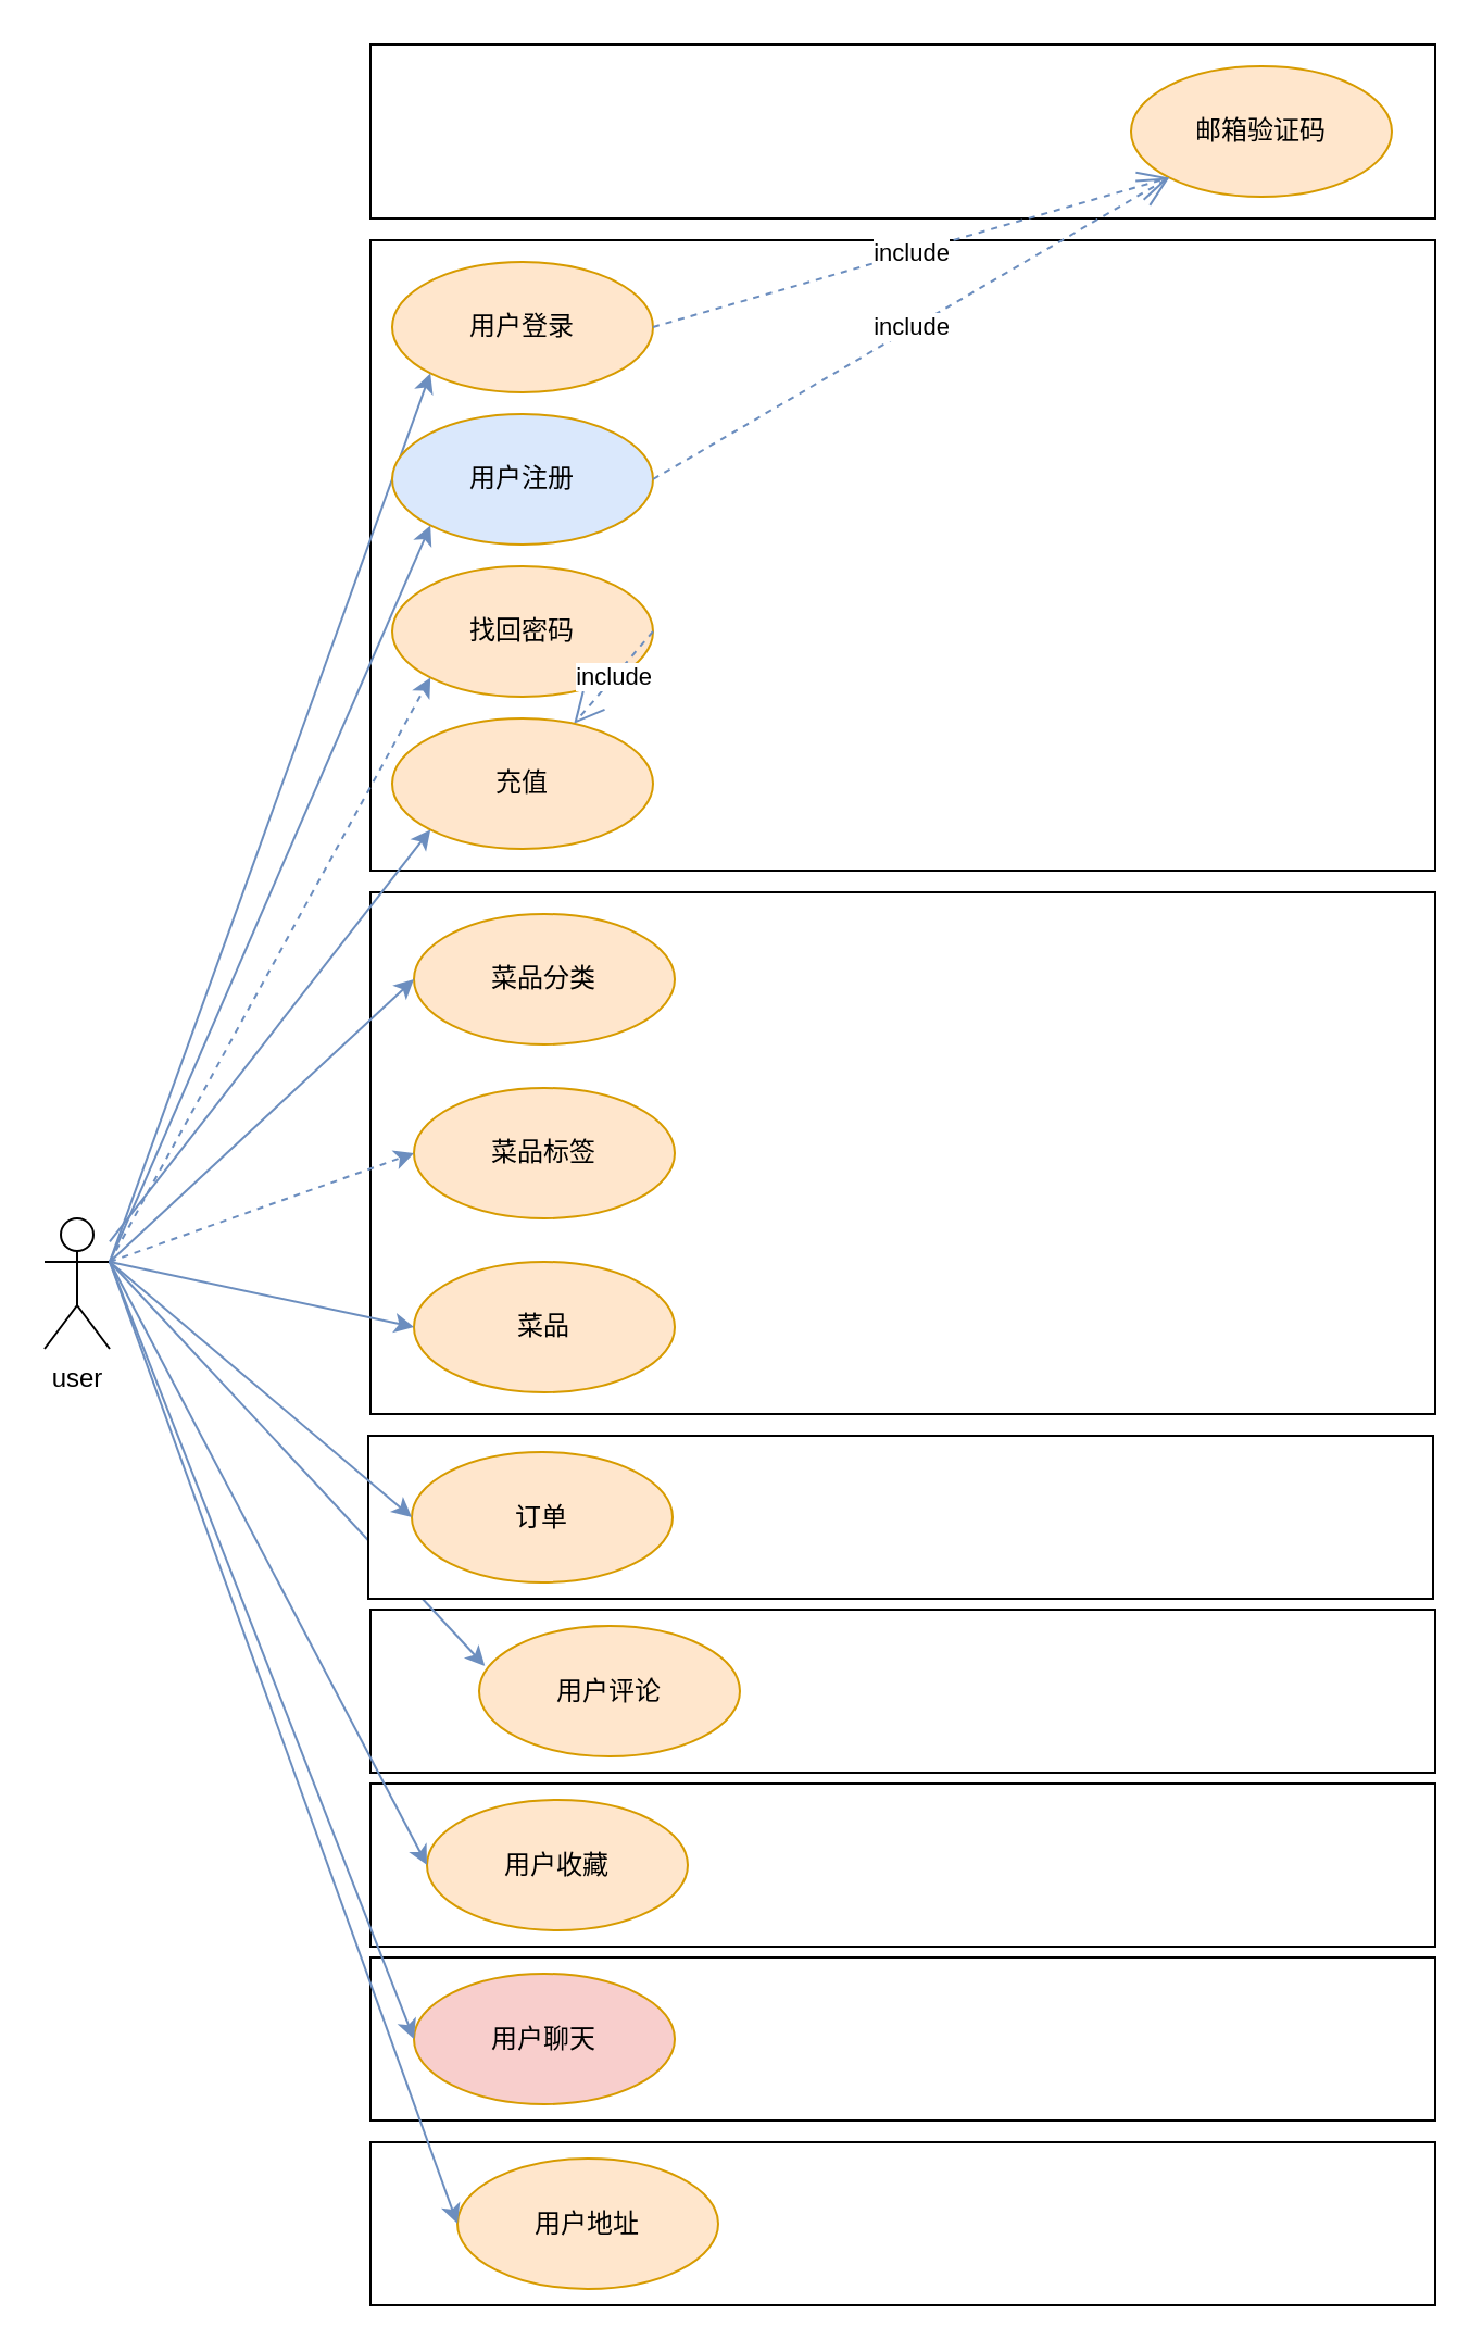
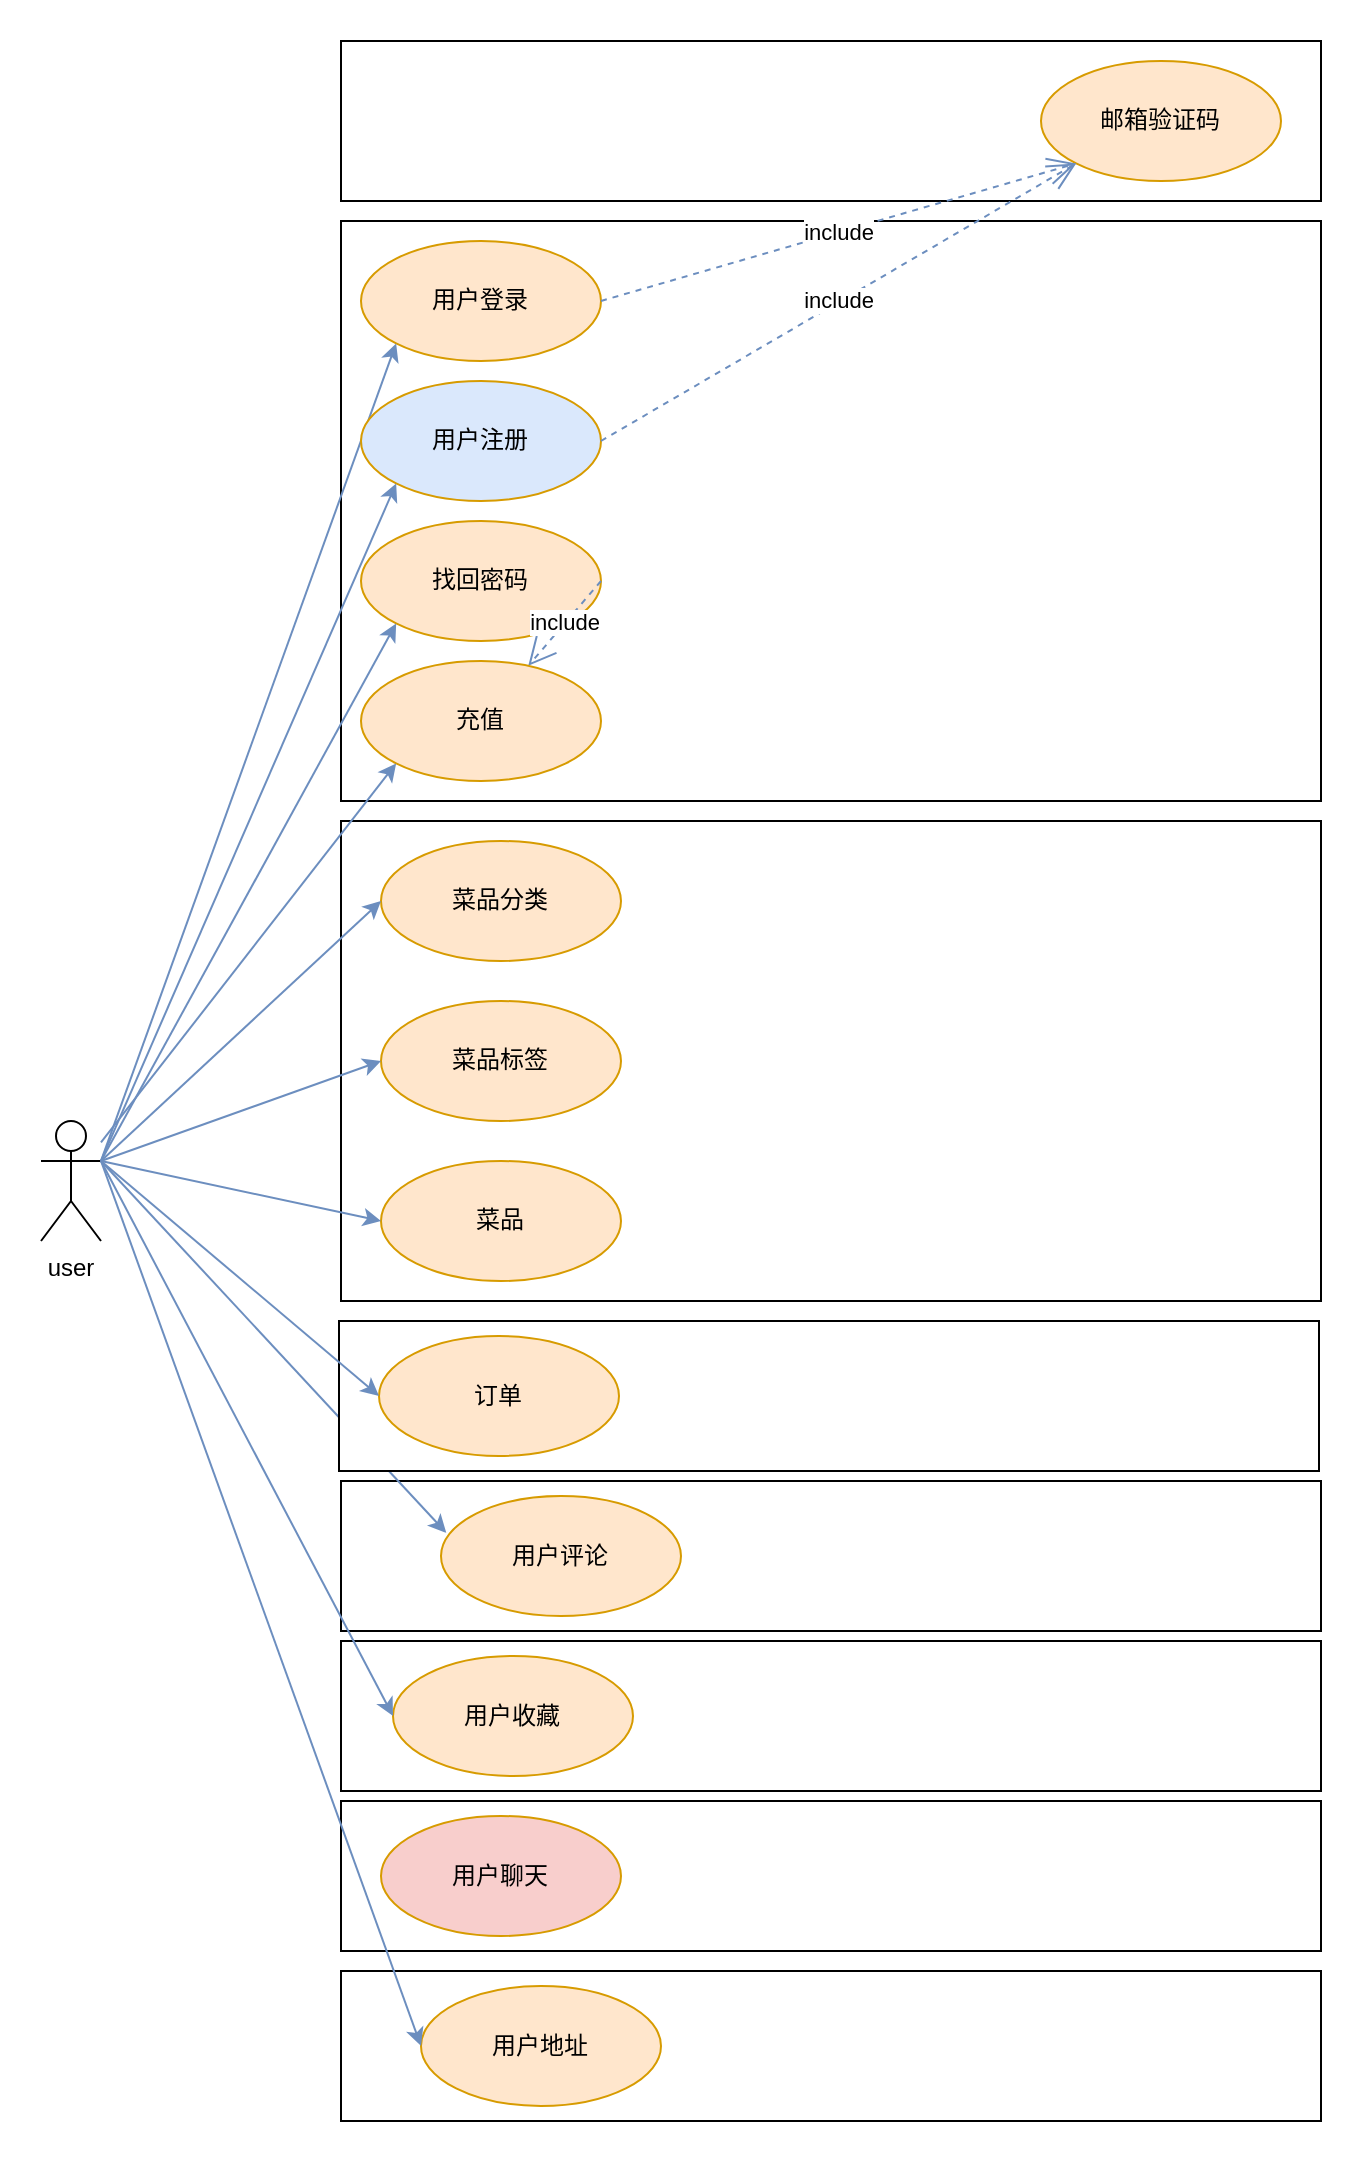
  <mxCell id="0" />
  <mxCell id="1" parent="0" />
  <mxCell id="2" value="" style="rounded=0;whiteSpace=wrap;html=1;" parent="1" vertex="1"><mxGeometry x="170" y="20" width="490" height="80" as="geometry" /></mxCell>
  <mxCell id="3" value="user" style="shape=umlActor;verticalLabelPosition=bottom;verticalAlign=top;html=1;outlineConnect=0;" parent="1" vertex="1"><mxGeometry x="20" y="560" width="30" height="60" as="geometry" /></mxCell>
  <mxCell id="4" value="" style="rounded=0;whiteSpace=wrap;html=1;" parent="1" vertex="1"><mxGeometry x="170" y="110" width="490" height="290" as="geometry" /></mxCell>
  <mxCell id="5" value="用户登录" style="ellipse;whiteSpace=wrap;html=1;fillColor=#ffe6cc;strokeColor=#d79b00;" parent="1" vertex="1"><mxGeometry x="180" y="120" width="120" height="60" as="geometry" /></mxCell>
  <mxCell id="6" value="" style="endArrow=classic;html=1;rounded=0;exitX=1;exitY=0.333;exitDx=0;exitDy=0;exitPerimeter=0;entryX=0;entryY=1;entryDx=0;entryDy=0;fillColor=#dae8fc;strokeColor=#6c8ebf;" parent="1" source="3" target="5" edge="1"><mxGeometry width="50" height="50" relative="1" as="geometry"><mxPoint x="110" y="370" as="sourcePoint" /><mxPoint x="160" y="320" as="targetPoint" /></mxGeometry></mxCell>
  <mxCell id="7" value="邮箱验证码" style="ellipse;whiteSpace=wrap;html=1;fillColor=#ffe6cc;strokeColor=#d79b00;" parent="1" vertex="1"><mxGeometry x="520" y="30" width="120" height="60" as="geometry" /></mxCell>
  <mxCell id="8" value="include" style="endArrow=open;endSize=12;dashed=1;html=1;rounded=0;exitX=1;exitY=0.5;exitDx=0;exitDy=0;entryX=0;entryY=1;entryDx=0;entryDy=0;fillColor=#dae8fc;strokeColor=#6c8ebf;" parent="1" source="5" target="7" edge="1"><mxGeometry width="160" relative="1" as="geometry"><mxPoint x="340" y="315" as="sourcePoint" /><mxPoint x="500" y="315" as="targetPoint" /></mxGeometry></mxCell>
  <mxCell id="9" value="用户注册" style="ellipse;whiteSpace=wrap;html=1;fillColor=#dae8fc;strokeColor=#d79b00;" parent="1" vertex="1"><mxGeometry x="180" y="190" width="120" height="60" as="geometry" /></mxCell>
  <mxCell id="10" value="include" style="endArrow=open;endSize=12;dashed=1;html=1;rounded=0;exitX=1;exitY=0.5;exitDx=0;exitDy=0;fillColor=#dae8fc;strokeColor=#6c8ebf;entryX=0;entryY=1;entryDx=0;entryDy=0;" parent="1" source="9" target="7" edge="1"><mxGeometry width="160" relative="1" as="geometry"><mxPoint x="360" y="345" as="sourcePoint" /><mxPoint x="550" y="100" as="targetPoint" /></mxGeometry></mxCell>
  <mxCell id="11" value="" style="endArrow=classic;html=1;rounded=0;exitX=1;exitY=0.333;exitDx=0;exitDy=0;exitPerimeter=0;fillColor=#dae8fc;strokeColor=#6c8ebf;entryX=0;entryY=1;entryDx=0;entryDy=0;" parent="1" source="3" target="9" edge="1"><mxGeometry width="50" height="50" relative="1" as="geometry"><mxPoint x="130" y="440" as="sourcePoint" /><mxPoint x="60" y="210" as="targetPoint" /></mxGeometry></mxCell>
  <mxCell id="12" value="找回密码" style="ellipse;whiteSpace=wrap;html=1;fillColor=#ffe6cc;strokeColor=#d79b00;" parent="1" vertex="1"><mxGeometry x="180" y="260" width="120" height="60" as="geometry" /></mxCell>
- <mxCell id="13" value="" style="endArrow=classic;html=1;rounded=0;exitX=1;exitY=0.333;exitDx=0;exitDy=0;exitPerimeter=0;fillColor=#dae8fc;strokeColor=#6c8ebf;entryX=0;entryY=1;entryDx=0;entryDy=0;dashed=1;" parent="1" source="3" target="12" edge="1"><mxGeometry width="50" height="50" relative="1" as="geometry"><mxPoint x="140" y="503" as="sourcePoint" /><mxPoint x="324" y="310" as="targetPoint" /></mxGeometry></mxCell>
+ <mxCell id="13" value="" style="endArrow=classic;html=1;rounded=0;exitX=1;exitY=0.333;exitDx=0;exitDy=0;exitPerimeter=0;fillColor=#dae8fc;strokeColor=#6c8ebf;entryX=0;entryY=1;entryDx=0;entryDy=0;" parent="1" source="3" target="12" edge="1"><mxGeometry width="50" height="50" relative="1" as="geometry"><mxPoint x="140" y="503" as="sourcePoint" /><mxPoint x="324" y="310" as="targetPoint" /></mxGeometry></mxCell>
  <mxCell id="14" value="include" style="endArrow=open;endSize=12;dashed=1;html=1;rounded=0;exitX=1;exitY=0.5;exitDx=0;exitDy=0;fillColor=#dae8fc;strokeColor=#6c8ebf;" parent="1" source="12" target="37" edge="1"><mxGeometry width="160" relative="1" as="geometry"><mxPoint x="430" y="352" as="sourcePoint" /><mxPoint x="572" y="265" as="targetPoint" /></mxGeometry></mxCell>
  <mxCell id="15" value="" style="rounded=0;whiteSpace=wrap;html=1;" parent="1" vertex="1"><mxGeometry x="170" y="410" width="490" height="240" as="geometry" /></mxCell>
  <mxCell id="16" value="菜品分类" style="ellipse;whiteSpace=wrap;html=1;fillColor=#ffe6cc;strokeColor=#d79b00;" parent="1" vertex="1"><mxGeometry x="190" y="420" width="120" height="60" as="geometry" /></mxCell>
  <mxCell id="17" value="" style="endArrow=classic;html=1;rounded=0;exitX=1;exitY=0.333;exitDx=0;exitDy=0;exitPerimeter=0;fillColor=#dae8fc;strokeColor=#6c8ebf;entryX=0;entryY=0.5;entryDx=0;entryDy=0;" parent="1" source="3" target="16" edge="1"><mxGeometry width="50" height="50" relative="1" as="geometry"><mxPoint x="170" y="612" as="sourcePoint" /><mxPoint x="357" y="390" as="targetPoint" /></mxGeometry></mxCell>
  <mxCell id="18" value="菜品标签" style="ellipse;whiteSpace=wrap;html=1;fillColor=#ffe6cc;strokeColor=#d79b00;" parent="1" vertex="1"><mxGeometry x="190" y="500" width="120" height="60" as="geometry" /></mxCell>
- <mxCell id="19" value="" style="endArrow=classic;html=1;rounded=0;exitX=1;exitY=0.333;exitDx=0;exitDy=0;exitPerimeter=0;fillColor=#dae8fc;strokeColor=#6c8ebf;entryX=0;entryY=0.5;entryDx=0;entryDy=0;dashed=1;" parent="1" source="3" target="18" edge="1"><mxGeometry width="50" height="50" relative="1" as="geometry"><mxPoint x="150" y="370" as="sourcePoint" /><mxPoint x="274" y="390" as="targetPoint" /></mxGeometry></mxCell>
+ <mxCell id="19" value="" style="endArrow=classic;html=1;rounded=0;exitX=1;exitY=0.333;exitDx=0;exitDy=0;exitPerimeter=0;fillColor=#dae8fc;strokeColor=#6c8ebf;entryX=0;entryY=0.5;entryDx=0;entryDy=0;" parent="1" source="3" target="18" edge="1"><mxGeometry width="50" height="50" relative="1" as="geometry"><mxPoint x="150" y="370" as="sourcePoint" /><mxPoint x="274" y="390" as="targetPoint" /></mxGeometry></mxCell>
  <mxCell id="20" value="菜品" style="ellipse;whiteSpace=wrap;html=1;fillColor=#ffe6cc;strokeColor=#d79b00;" parent="1" vertex="1"><mxGeometry x="190" y="580" width="120" height="60" as="geometry" /></mxCell>
  <mxCell id="21" value="" style="endArrow=classic;html=1;rounded=0;exitX=1;exitY=0.333;exitDx=0;exitDy=0;exitPerimeter=0;fillColor=#dae8fc;strokeColor=#6c8ebf;entryX=0;entryY=0.5;entryDx=0;entryDy=0;" parent="1" source="3" target="20" edge="1"><mxGeometry width="50" height="50" relative="1" as="geometry"><mxPoint x="100" y="460" as="sourcePoint" /><mxPoint x="240" y="560" as="targetPoint" /></mxGeometry></mxCell>
  <mxCell id="22" value="" style="rounded=0;whiteSpace=wrap;html=1;" parent="1" vertex="1"><mxGeometry x="170" y="740" width="490" height="75" as="geometry" /></mxCell>
  <mxCell id="23" value="用户评论" style="ellipse;whiteSpace=wrap;html=1;fillColor=#ffe6cc;strokeColor=#d79b00;" parent="1" vertex="1"><mxGeometry x="220" y="747.5" width="120" height="60" as="geometry" /></mxCell>
  <mxCell id="24" value="" style="rounded=0;whiteSpace=wrap;html=1;" parent="1" vertex="1"><mxGeometry x="170" y="820" width="490" height="75" as="geometry" /></mxCell>
  <mxCell id="25" value="用户收藏" style="ellipse;whiteSpace=wrap;html=1;fillColor=#ffe6cc;strokeColor=#d79b00;" parent="1" vertex="1"><mxGeometry x="196" y="827.5" width="120" height="60" as="geometry" /></mxCell>
  <mxCell id="26" value="" style="endArrow=classic;html=1;rounded=0;exitX=1;exitY=0.333;exitDx=0;exitDy=0;exitPerimeter=0;fillColor=#dae8fc;strokeColor=#6c8ebf;entryX=0.022;entryY=0.307;entryDx=0;entryDy=0;entryPerimeter=0;" parent="1" source="3" target="23" edge="1"><mxGeometry width="50" height="50" relative="1" as="geometry"><mxPoint x="140" y="450" as="sourcePoint" /><mxPoint x="280" y="630" as="targetPoint" /></mxGeometry></mxCell>
  <mxCell id="27" value="" style="endArrow=classic;html=1;rounded=0;exitX=1;exitY=0.333;exitDx=0;exitDy=0;exitPerimeter=0;fillColor=#dae8fc;strokeColor=#6c8ebf;entryX=0;entryY=0.5;entryDx=0;entryDy=0;" parent="1" source="3" target="25" edge="1"><mxGeometry width="50" height="50" relative="1" as="geometry"><mxPoint x="110" y="460" as="sourcePoint" /><mxPoint x="253" y="727" as="targetPoint" /></mxGeometry></mxCell>
  <mxCell id="28" value="" style="rounded=0;whiteSpace=wrap;html=1;" parent="1" vertex="1"><mxGeometry x="169" y="660" width="490" height="75" as="geometry" /></mxCell>
  <mxCell id="29" value="订单" style="ellipse;whiteSpace=wrap;html=1;fillColor=#ffe6cc;strokeColor=#d79b00;" parent="1" vertex="1"><mxGeometry x="189" y="667.5" width="120" height="60" as="geometry" /></mxCell>
  <mxCell id="30" value="" style="endArrow=classic;html=1;rounded=0;exitX=1;exitY=0.333;exitDx=0;exitDy=0;exitPerimeter=0;fillColor=#dae8fc;strokeColor=#6c8ebf;entryX=0;entryY=0.5;entryDx=0;entryDy=0;" parent="1" source="3" target="29" edge="1"><mxGeometry width="50" height="50" relative="1" as="geometry"><mxPoint x="100" y="520" as="sourcePoint" /><mxPoint x="240" y="818" as="targetPoint" /></mxGeometry></mxCell>
  <mxCell id="31" value="" style="rounded=0;whiteSpace=wrap;html=1;" parent="1" vertex="1"><mxGeometry x="170" y="900" width="490" height="75" as="geometry" /></mxCell>
  <mxCell id="32" value="用户聊天" style="ellipse;whiteSpace=wrap;html=1;fillColor=#f8cecc;strokeColor=#d79b00;" parent="1" vertex="1"><mxGeometry x="190" y="907.5" width="120" height="60" as="geometry" /></mxCell>
- <mxCell id="33" value="" style="endArrow=classic;html=1;rounded=0;exitX=1;exitY=0.333;exitDx=0;exitDy=0;exitPerimeter=0;fillColor=#dae8fc;strokeColor=#6c8ebf;entryX=0;entryY=0.5;entryDx=0;entryDy=0;" parent="1" source="3" target="32" edge="1"><mxGeometry width="50" height="50" relative="1" as="geometry"><mxPoint x="150" y="710" as="sourcePoint" /><mxPoint x="290" y="1098" as="targetPoint" /></mxGeometry></mxCell>
  <mxCell id="34" value="" style="rounded=0;whiteSpace=wrap;html=1;" vertex="1" parent="1"><mxGeometry x="170" y="985" width="490" height="75" as="geometry" /></mxCell>
  <mxCell id="35" value="用户地址" style="ellipse;whiteSpace=wrap;html=1;fillColor=#ffe6cc;strokeColor=#d79b00;" vertex="1" parent="1"><mxGeometry x="210" y="992.5" width="120" height="60" as="geometry" /></mxCell>
  <mxCell id="36" value="" style="endArrow=classic;html=1;rounded=0;exitX=1;exitY=0.333;exitDx=0;exitDy=0;exitPerimeter=0;fillColor=#dae8fc;strokeColor=#6c8ebf;entryX=0;entryY=0.5;entryDx=0;entryDy=0;" edge="1" parent="1" source="3" target="35"><mxGeometry width="50" height="50" relative="1" as="geometry"><mxPoint x="110" y="790" as="sourcePoint" /><mxPoint x="250" y="1183" as="targetPoint" /></mxGeometry></mxCell>
  <mxCell id="37" value="充值" style="ellipse;whiteSpace=wrap;html=1;fillColor=#ffe6cc;strokeColor=#d79b00;" vertex="1" parent="1"><mxGeometry x="180" y="330" width="120" height="60" as="geometry" /></mxCell>
  <mxCell id="38" value="" style="endArrow=classic;html=1;rounded=0;fillColor=#dae8fc;strokeColor=#6c8ebf;entryX=0;entryY=1;entryDx=0;entryDy=0;" edge="1" parent="1" source="3" target="37"><mxGeometry width="50" height="50" relative="1" as="geometry"><mxPoint x="120" y="729" as="sourcePoint" /><mxPoint x="268" y="460" as="targetPoint" /></mxGeometry></mxCell>
